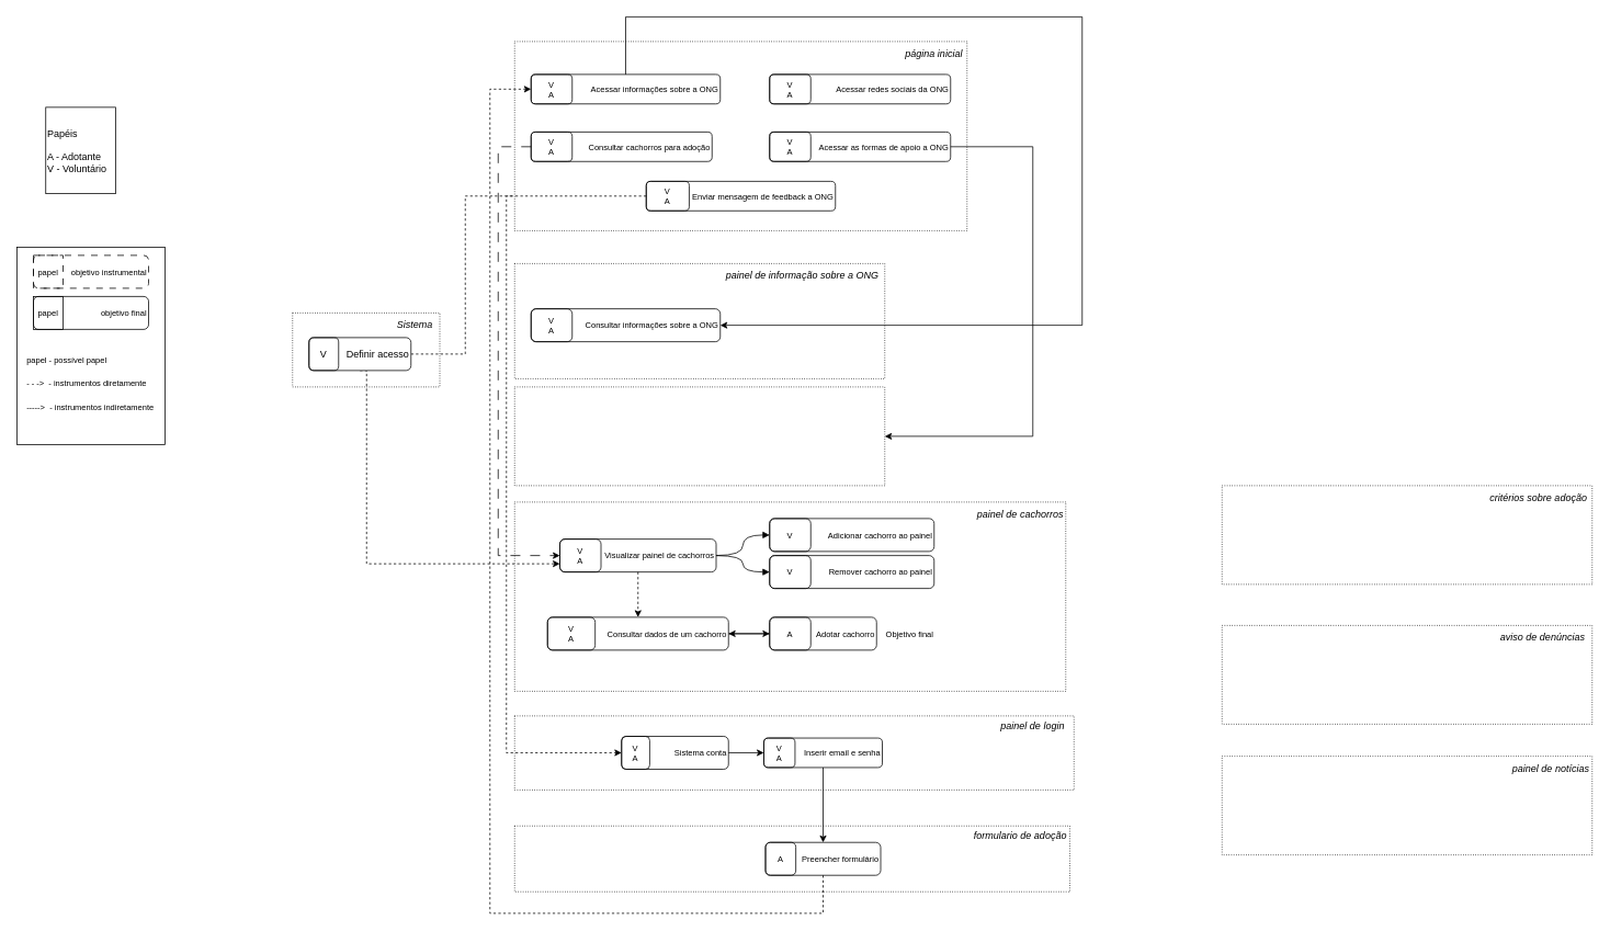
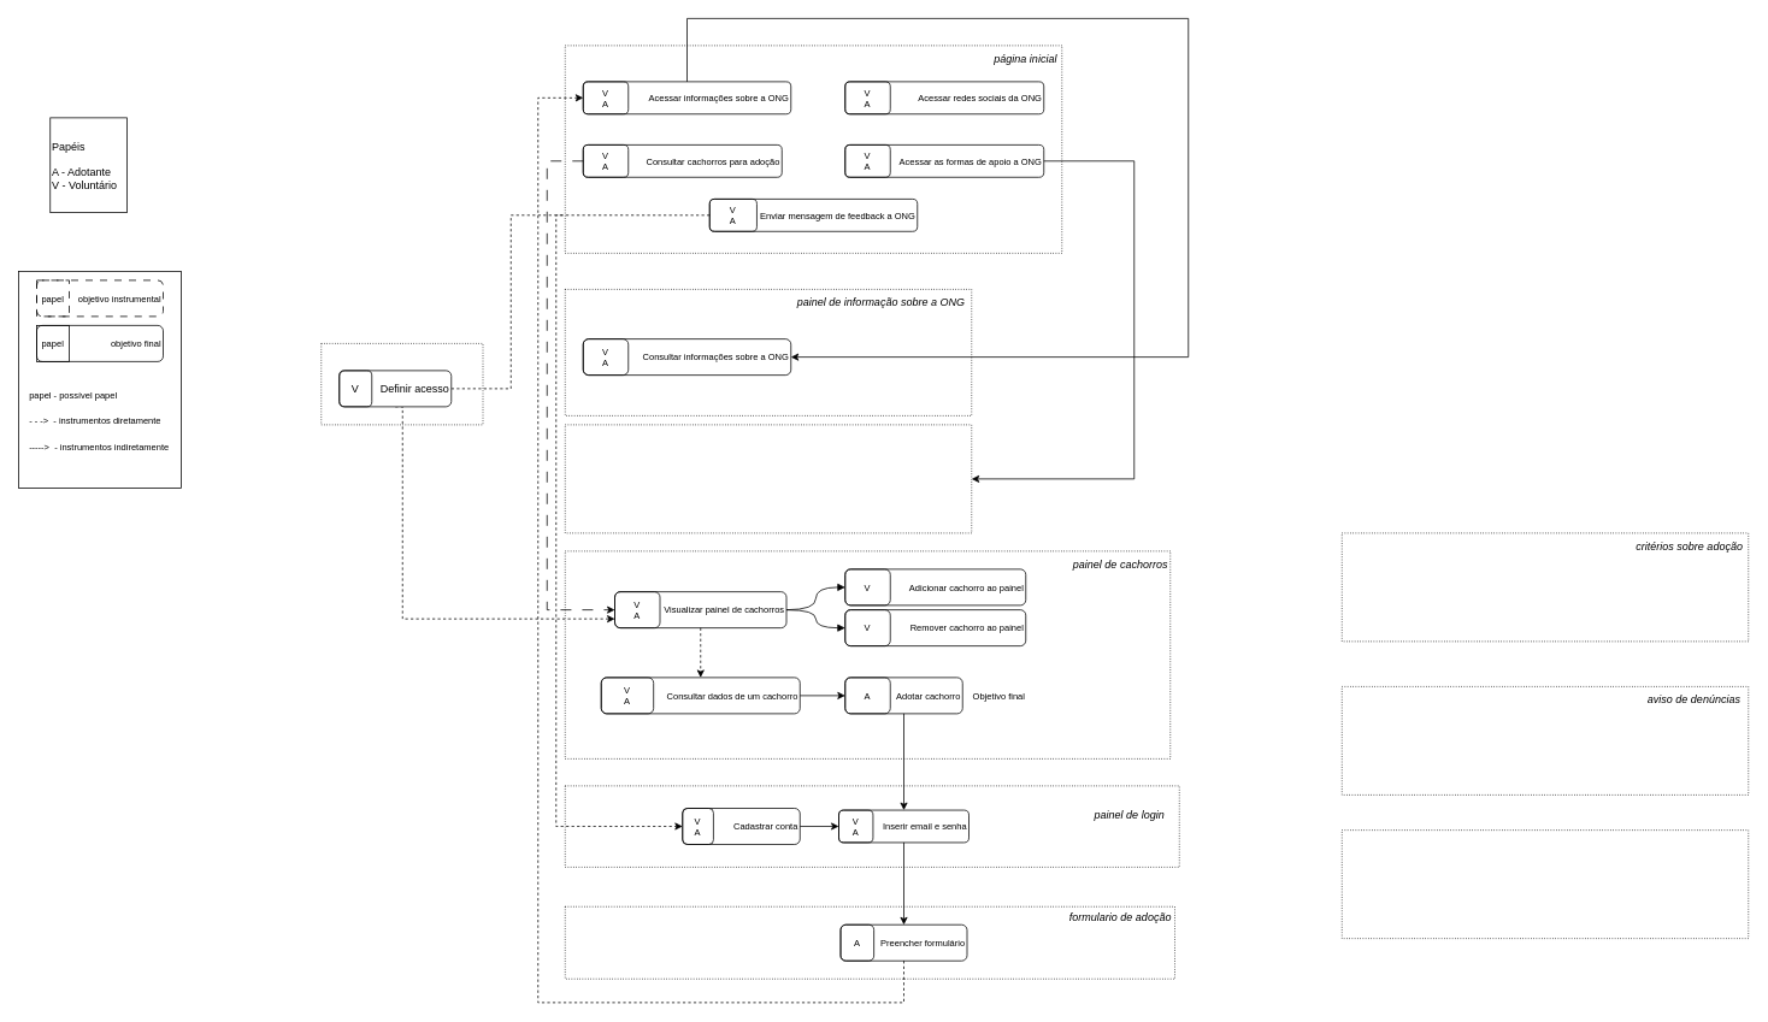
  <mxCell id="0" />
  <mxCell id="1" parent="0" />
  <mxCell id="2" value="" style="rounded=0;whiteSpace=wrap;html=1;dashed=1;dashPattern=1 2;" parent="1" vertex="1"><mxGeometry x="625" y="470" width="450" height="120" as="geometry" /></mxCell>
  <mxCell id="3" value="" style="rounded=0;whiteSpace=wrap;html=1;dashed=1;dashPattern=1 2;movable=1;resizable=1;rotatable=1;deletable=1;editable=1;locked=0;connectable=1;" parent="1" vertex="1"><mxGeometry x="625" y="320" width="450" height="140" as="geometry" /></mxCell>
  <mxCell id="4" value="" style="rounded=0;whiteSpace=wrap;html=1;dashed=1;dashPattern=1 2;movable=1;resizable=1;rotatable=1;deletable=1;editable=1;locked=0;connectable=1;" parent="1" vertex="1"><mxGeometry x="625" y="610" width="670" height="230" as="geometry" /></mxCell>
  <mxCell id="5" value="Papéis&lt;br&gt;&lt;br&gt;A - Adotante&lt;br&gt;V - Voluntário" style="rounded=0;whiteSpace=wrap;html=1;align=left;" parent="1" vertex="1"><mxGeometry x="55" y="130" width="85" height="105" as="geometry" /></mxCell>
  <mxCell id="6" value="" style="rounded=0;whiteSpace=wrap;html=1;dashed=1;dashPattern=1 2;" parent="1" vertex="1"><mxGeometry x="355" y="380" width="179" height="90" as="geometry" /></mxCell>
  <mxCell id="7" style="edgeStyle=orthogonalEdgeStyle;rounded=0;orthogonalLoop=1;jettySize=auto;html=1;dashed=1;entryX=0;entryY=0.75;entryDx=0;entryDy=0;exitX=0.5;exitY=1;exitDx=0;exitDy=0;" parent="1" source="9" target="45" edge="1"><mxGeometry relative="1" as="geometry"><mxPoint x="485" y="740" as="targetPoint" /><mxPoint x="435" y="520" as="sourcePoint" /><Array as="points"><mxPoint x="445" y="450" /><mxPoint x="445" y="685" /></Array></mxGeometry></mxCell>
  <mxCell id="8" style="edgeStyle=orthogonalEdgeStyle;rounded=0;orthogonalLoop=1;jettySize=auto;html=1;exitX=1;exitY=0.5;exitDx=0;exitDy=0;entryX=0;entryY=0.5;entryDx=0;entryDy=0;dashed=1;" parent="1" source="9" target="79" edge="1"><mxGeometry relative="1" as="geometry"><Array as="points"><mxPoint x="565" y="430" /><mxPoint x="565" y="238" /></Array></mxGeometry></mxCell>
  <mxCell id="9" value="Definir acesso" style="rounded=1;whiteSpace=wrap;html=1;arcSize=15;align=right;" parent="1" vertex="1"><mxGeometry x="375" y="410" width="124" height="40" as="geometry" /></mxCell>
  <mxCell id="10" value="V" style="text;html=1;align=center;verticalAlign=middle;whiteSpace=wrap;rounded=1;strokeColor=default;" parent="1" vertex="1"><mxGeometry x="375" y="410" width="36" height="40" as="geometry" /></mxCell>
- <mxCell id="11" value="Sistema" style="text;html=1;align=center;verticalAlign=middle;whiteSpace=wrap;rounded=0;fontStyle=2" parent="1" vertex="1"><mxGeometry x="474" y="380" width="60" height="30" as="geometry" /></mxCell>
  <mxCell id="12" value="" style="rounded=0;whiteSpace=wrap;html=1;" parent="1" vertex="1"><mxGeometry x="20" y="300" width="180" height="240" as="geometry" /></mxCell>
  <mxCell id="13" value="&lt;font style=&quot;font-size: 10px;&quot;&gt;objetivo instrumental&lt;/font&gt;" style="rounded=1;whiteSpace=wrap;html=1;arcSize=15;align=right;dashed=1;dashPattern=8 8;" parent="1" vertex="1"><mxGeometry x="40" y="310" width="140" height="40" as="geometry" /></mxCell>
  <mxCell id="14" value="&lt;font style=&quot;font-size: 10px;&quot;&gt;papel&lt;/font&gt;" style="text;html=1;align=center;verticalAlign=middle;whiteSpace=wrap;rounded=0;strokeColor=default;dashed=1;dashPattern=8 8;" parent="1" vertex="1"><mxGeometry x="40" y="310" width="36" height="40" as="geometry" /></mxCell>
  <mxCell id="15" value="&lt;font style=&quot;font-size: 10px;&quot;&gt;objetivo final&lt;/font&gt;" style="rounded=1;whiteSpace=wrap;html=1;arcSize=15;align=right;" parent="1" vertex="1"><mxGeometry x="40" y="360" width="140" height="40" as="geometry" /></mxCell>
  <mxCell id="16" value="&lt;font style=&quot;font-size: 10px;&quot;&gt;papel&lt;/font&gt;" style="text;html=1;align=center;verticalAlign=middle;whiteSpace=wrap;rounded=0;strokeColor=default;" parent="1" vertex="1"><mxGeometry x="40" y="360" width="36" height="40" as="geometry" /></mxCell>
  <mxCell id="17" value="&lt;font style=&quot;font-size: 10px;&quot;&gt;papel - possível papel&lt;br&gt;&lt;br&gt;- - -&amp;gt;&amp;nbsp; - instrumentos diretamente&lt;br&gt;&lt;br&gt;-----&amp;gt;&amp;nbsp; - instrumentos indiretamente&lt;/font&gt;" style="text;html=1;align=left;verticalAlign=middle;whiteSpace=wrap;rounded=0;" parent="1" vertex="1"><mxGeometry x="30" y="410" width="160" height="110" as="geometry" /></mxCell>
  <mxCell id="18" value="" style="rounded=0;whiteSpace=wrap;html=1;dashed=1;dashPattern=1 2;movable=1;resizable=1;rotatable=1;deletable=1;editable=1;locked=0;connectable=1;" parent="1" vertex="1"><mxGeometry x="625" y="50" width="550" height="230" as="geometry" /></mxCell>
  <mxCell id="19" value="&lt;i&gt;página inicial&lt;/i&gt;" style="text;html=1;align=center;verticalAlign=middle;whiteSpace=wrap;rounded=0;movable=1;resizable=1;rotatable=1;deletable=1;editable=1;locked=0;connectable=1;" parent="1" vertex="1"><mxGeometry x="1095" y="50" width="80" height="30" as="geometry" /></mxCell>
  <mxCell id="20" value="" style="rounded=0;whiteSpace=wrap;html=1;dashed=1;dashPattern=1 2;" parent="1" vertex="1"><mxGeometry x="1485" y="590" width="450" height="120" as="geometry" /></mxCell>
  <mxCell id="21" value="&lt;i&gt;critérios sobre adoção&lt;/i&gt;" style="text;html=1;align=center;verticalAlign=middle;whiteSpace=wrap;rounded=0;" parent="1" vertex="1"><mxGeometry x="1805" y="590" width="130" height="30" as="geometry" /></mxCell>
  <mxCell id="22" value="" style="rounded=0;whiteSpace=wrap;html=1;dashed=1;dashPattern=1 2;" parent="1" vertex="1"><mxGeometry x="1485" y="919" width="450" height="120" as="geometry" /></mxCell>
- <mxCell id="23" value="&lt;i&gt;painel de notícias&lt;/i&gt;" style="text;html=1;align=center;verticalAlign=middle;whiteSpace=wrap;rounded=0;" parent="1" vertex="1"><mxGeometry x="1835" y="919" width="100" height="30" as="geometry" /></mxCell>
  <mxCell id="24" value="" style="rounded=0;whiteSpace=wrap;html=1;dashed=1;dashPattern=1 2;" parent="1" vertex="1"><mxGeometry x="1485" y="760" width="450" height="120" as="geometry" /></mxCell>
  <mxCell id="25" value="&lt;i&gt;aviso de denúncias&lt;/i&gt;" style="text;html=1;align=center;verticalAlign=middle;whiteSpace=wrap;rounded=0;" parent="1" vertex="1"><mxGeometry x="1815" y="760" width="120" height="30" as="geometry" /></mxCell>
  <mxCell id="26" value="&lt;i&gt;painel de cachorros&lt;/i&gt;" style="text;html=1;align=center;verticalAlign=middle;whiteSpace=wrap;rounded=0;movable=1;resizable=1;rotatable=1;deletable=1;editable=1;locked=0;connectable=1;" parent="1" vertex="1"><mxGeometry x="1185" y="610" width="110" height="30" as="geometry" /></mxCell>
  <mxCell id="27" value="Objetivo final" style="text;html=1;align=center;verticalAlign=middle;resizable=0;points=[];autosize=1;strokeColor=none;fillColor=none;fontSize=10;" parent="1" vertex="1"><mxGeometry x="1065" y="755" width="80" height="30" as="geometry" /></mxCell>
  <mxCell id="28" value="Consultar informações sobre a ONG" style="rounded=1;whiteSpace=wrap;html=1;arcSize=15;align=right;fontSize=10;" parent="1" vertex="1"><mxGeometry x="645" y="375" width="230" height="40" as="geometry" /></mxCell>
  <mxCell id="29" value="V&lt;br&gt;&lt;div&gt;A&lt;/div&gt;" style="text;html=1;align=center;verticalAlign=middle;whiteSpace=wrap;rounded=1;strokeColor=default;fontSize=10;" parent="1" vertex="1"><mxGeometry x="645" y="375" width="50" height="40" as="geometry" /></mxCell>
  <mxCell id="30" value="&lt;i&gt;painel de informação sobre a ONG&lt;/i&gt;" style="text;html=1;align=center;verticalAlign=middle;whiteSpace=wrap;rounded=0;movable=1;resizable=1;rotatable=1;deletable=1;editable=1;locked=0;connectable=1;" parent="1" vertex="1"><mxGeometry x="875" y="320" width="200" height="30" as="geometry" /></mxCell>
  <mxCell id="31" value="" style="group" parent="1" connectable="0" vertex="1"><mxGeometry x="665" y="750" width="220" height="40" as="geometry" /></mxCell>
  <mxCell id="32" value="Consultar dados de um cachorro" style="rounded=1;whiteSpace=wrap;html=1;arcSize=15;align=right;fontSize=10;" parent="31" vertex="1"><mxGeometry width="220" height="40" as="geometry" /></mxCell>
  <mxCell id="33" value="V&lt;br&gt;&lt;div&gt;A&lt;/div&gt;" style="text;html=1;align=center;verticalAlign=middle;whiteSpace=wrap;rounded=1;strokeColor=default;fontSize=10;" parent="31" vertex="1"><mxGeometry width="57.895" height="40" as="geometry" /></mxCell>
  <mxCell id="34" value="" style="group" parent="1" connectable="0" vertex="1"><mxGeometry x="935" y="630" width="200" height="40" as="geometry" /></mxCell>
  <mxCell id="35" value="Adicionar cachorro ao painel" style="rounded=1;whiteSpace=wrap;html=1;arcSize=15;align=right;fontSize=10;" parent="34" vertex="1"><mxGeometry width="200" height="40" as="geometry" /></mxCell>
  <mxCell id="36" value="V" style="text;html=1;align=center;verticalAlign=middle;whiteSpace=wrap;rounded=1;strokeColor=default;fontSize=10;" parent="34" vertex="1"><mxGeometry width="50" height="40" as="geometry" /></mxCell>
  <mxCell id="37" value="" style="group" parent="1" connectable="0" vertex="1"><mxGeometry x="935" y="675" width="200" height="40" as="geometry" /></mxCell>
  <mxCell id="38" value="Remover cachorro ao painel" style="rounded=1;whiteSpace=wrap;html=1;arcSize=15;align=right;fontSize=10;" parent="37" vertex="1"><mxGeometry width="200" height="40" as="geometry" /></mxCell>
  <mxCell id="39" value="V" style="text;html=1;align=center;verticalAlign=middle;whiteSpace=wrap;rounded=1;strokeColor=default;fontSize=10;" parent="37" vertex="1"><mxGeometry width="50" height="40" as="geometry" /></mxCell>
  <mxCell id="40" value="" style="group" parent="1" connectable="0" vertex="1"><mxGeometry x="935" y="750" width="130" height="40" as="geometry" /></mxCell>
  <mxCell id="41" value="Adotar cachorro" style="rounded=1;whiteSpace=wrap;html=1;arcSize=15;align=right;fontSize=10;" parent="40" vertex="1"><mxGeometry width="130" height="40" as="geometry" /></mxCell>
  <mxCell id="42" value="A" style="text;html=1;align=center;verticalAlign=middle;whiteSpace=wrap;rounded=1;strokeColor=default;fontSize=10;" parent="40" vertex="1"><mxGeometry width="50" height="40" as="geometry" /></mxCell>
  <mxCell id="43" value="" style="group" parent="1" connectable="0" vertex="1"><mxGeometry x="680" y="655" width="190" height="40" as="geometry" /></mxCell>
  <mxCell id="44" value="Visualizar painel de cachorros" style="rounded=1;whiteSpace=wrap;html=1;arcSize=15;align=right;fontSize=10;" parent="43" vertex="1"><mxGeometry width="190" height="40" as="geometry" /></mxCell>
  <mxCell id="45" value="V&lt;br&gt;&lt;div&gt;A&lt;/div&gt;" style="text;html=1;align=center;verticalAlign=middle;whiteSpace=wrap;rounded=1;strokeColor=default;fontSize=10;" parent="43" vertex="1"><mxGeometry width="50" height="40" as="geometry" /></mxCell>
  <mxCell id="46" style="edgeStyle=orthogonalEdgeStyle;rounded=0;orthogonalLoop=1;jettySize=auto;html=1;entryX=0;entryY=0.5;entryDx=0;entryDy=0;curved=1;endArrow=block;endFill=1;" parent="1" source="44" target="36" edge="1"><mxGeometry relative="1" as="geometry" /></mxCell>
  <mxCell id="47" style="edgeStyle=orthogonalEdgeStyle;rounded=0;orthogonalLoop=1;jettySize=auto;html=1;exitX=1;exitY=0.5;exitDx=0;exitDy=0;entryX=0;entryY=0.5;entryDx=0;entryDy=0;curved=1;strokeColor=default;endArrow=block;endFill=1;" parent="1" source="44" target="39" edge="1"><mxGeometry relative="1" as="geometry" /></mxCell>
  <mxCell id="48" style="edgeStyle=orthogonalEdgeStyle;rounded=0;orthogonalLoop=1;jettySize=auto;html=1;entryX=0;entryY=0.5;entryDx=0;entryDy=0;exitX=1;exitY=0.5;exitDx=0;exitDy=0;" parent="1" source="32" target="42" edge="1"><mxGeometry relative="1" as="geometry"><mxPoint x="855" y="870" as="sourcePoint" /><Array as="points" /></mxGeometry></mxCell>
  <mxCell id="49" style="edgeStyle=orthogonalEdgeStyle;rounded=0;orthogonalLoop=1;jettySize=auto;html=1;entryX=0.5;entryY=0;entryDx=0;entryDy=0;dashed=1;" parent="1" source="44" target="32" edge="1"><mxGeometry relative="1" as="geometry" /></mxCell>
  <mxCell id="50" value="" style="rounded=0;whiteSpace=wrap;html=1;dashed=1;dashPattern=1 2;movable=1;resizable=1;rotatable=1;deletable=1;editable=1;locked=0;connectable=1;" parent="1" vertex="1"><mxGeometry x="625" y="870" width="680" height="90" as="geometry" /></mxCell>
- <mxCell id="51" value="&lt;i&gt;painel de login&lt;/i&gt;" style="text;html=1;align=center;verticalAlign=middle;whiteSpace=wrap;rounded=0;movable=1;resizable=1;rotatable=1;deletable=1;editable=1;locked=0;connectable=1;" parent="1" vertex="1"><mxGeometry x="1210" y="870" width="90" height="26.9" as="geometry" /></mxCell>
+ <mxCell id="51" value="&lt;i&gt;painel de login&lt;/i&gt;" style="text;html=1;align=center;verticalAlign=middle;whiteSpace=wrap;rounded=0;movable=1;resizable=1;rotatable=1;deletable=1;editable=1;locked=0;connectable=1;" parent="1" vertex="1"><mxGeometry x="1205" y="890" width="90" height="26.9" as="geometry" /></mxCell>
  <mxCell id="52" value="" style="group" parent="1" connectable="0" vertex="1"><mxGeometry x="755" y="894.83" width="130" height="40" as="geometry" /></mxCell>
- <mxCell id="53" value="Sistema conta" style="rounded=1;whiteSpace=wrap;html=1;arcSize=15;align=right;fontSize=10;" parent="52" vertex="1"><mxGeometry width="130" height="40" as="geometry" /></mxCell>
+ <mxCell id="53" value="Cadastrar conta" style="rounded=1;whiteSpace=wrap;html=1;arcSize=15;align=right;fontSize=10;" parent="52" vertex="1"><mxGeometry width="130" height="40" as="geometry" /></mxCell>
  <mxCell id="54" value="V&lt;br&gt;&lt;div&gt;A&lt;/div&gt;" style="text;html=1;align=center;verticalAlign=middle;whiteSpace=wrap;rounded=1;strokeColor=default;fontSize=10;" parent="52" vertex="1"><mxGeometry width="34.211" height="40" as="geometry" /></mxCell>
  <mxCell id="55" value="" style="group" parent="1" connectable="0" vertex="1"><mxGeometry x="928" y="896.901" width="144" height="35.862" as="geometry" /></mxCell>
  <mxCell id="56" value="Inserir email e senha" style="rounded=1;whiteSpace=wrap;html=1;arcSize=15;align=right;fontSize=10;" parent="55" vertex="1"><mxGeometry width="144" height="35.862" as="geometry" /></mxCell>
  <mxCell id="57" value="V&lt;br&gt;&lt;div&gt;A&lt;/div&gt;" style="text;html=1;align=center;verticalAlign=middle;whiteSpace=wrap;rounded=1;strokeColor=default;fontSize=10;" parent="55" vertex="1"><mxGeometry width="37.895" height="35.862" as="geometry" /></mxCell>
  <mxCell id="58" style="edgeStyle=orthogonalEdgeStyle;rounded=0;orthogonalLoop=1;jettySize=auto;html=1;entryX=0;entryY=0.5;entryDx=0;entryDy=0;" parent="1" source="53" target="57" edge="1"><mxGeometry relative="1" as="geometry" /></mxCell>
- <mxCell id="59" style="edgeStyle=orthogonalEdgeStyle;rounded=0;orthogonalLoop=1;jettySize=auto;html=1;" parent="1" source="41" target="32" edge="1"><mxGeometry relative="1" as="geometry" /></mxCell>
+ <mxCell id="59" style="edgeStyle=orthogonalEdgeStyle;rounded=0;orthogonalLoop=1;jettySize=auto;html=1;entryX=0.5;entryY=0;entryDx=0;entryDy=0;" parent="1" source="41" target="56" edge="1"><mxGeometry relative="1" as="geometry" /></mxCell>
  <mxCell id="60" value="" style="group" parent="1" connectable="0" vertex="1"><mxGeometry x="930" y="1023.79" width="370" height="60" as="geometry" /></mxCell>
  <mxCell id="61" value="" style="rounded=0;whiteSpace=wrap;html=1;dashed=1;dashPattern=1 2;" parent="60" vertex="1"><mxGeometry x="-305" y="-20" width="675" height="80" as="geometry" /></mxCell>
  <mxCell id="62" value="Preencher formulário" style="rounded=1;whiteSpace=wrap;html=1;arcSize=15;align=right;fontSize=10;" parent="60" vertex="1"><mxGeometry width="140" height="40" as="geometry" /></mxCell>
  <mxCell id="63" value="A" style="text;html=1;align=center;verticalAlign=middle;whiteSpace=wrap;rounded=1;strokeColor=default;fontSize=10;" parent="60" vertex="1"><mxGeometry width="36.842" height="40" as="geometry" /></mxCell>
  <mxCell id="64" value="&lt;i&gt;formulario de adoção&lt;/i&gt;" style="text;html=1;align=center;verticalAlign=middle;whiteSpace=wrap;rounded=0;" parent="60" vertex="1"><mxGeometry x="250.4" y="-20" width="119.6" height="23.793" as="geometry" /></mxCell>
  <mxCell id="65" style="edgeStyle=orthogonalEdgeStyle;rounded=0;orthogonalLoop=1;jettySize=auto;html=1;exitX=0.5;exitY=1;exitDx=0;exitDy=0;entryX=0.5;entryY=0;entryDx=0;entryDy=0;" parent="1" source="56" target="62" edge="1"><mxGeometry relative="1" as="geometry" /></mxCell>
  <mxCell id="66" style="edgeStyle=orthogonalEdgeStyle;rounded=0;orthogonalLoop=1;jettySize=auto;html=1;dashed=1;exitX=0.5;exitY=1;exitDx=0;exitDy=0;entryX=0;entryY=0.5;entryDx=0;entryDy=0;" parent="1" source="62" target="69" edge="1"><mxGeometry relative="1" as="geometry"><Array as="points"><mxPoint x="1000" y="1110" /><mxPoint x="595" y="1110" /><mxPoint x="595" y="108" /></Array><mxPoint x="575" y="30" as="targetPoint" /></mxGeometry></mxCell>
  <mxCell id="67" value="" style="group" parent="1" connectable="0" vertex="1"><mxGeometry x="645" y="90" width="230" height="35.86" as="geometry" /></mxCell>
  <mxCell id="68" value="Acessar informações sobre a ONG" style="rounded=1;whiteSpace=wrap;html=1;arcSize=15;align=right;fontSize=10;" parent="67" vertex="1"><mxGeometry width="230.0" height="35.86" as="geometry" /></mxCell>
  <mxCell id="69" value="V&lt;br&gt;&lt;div&gt;A&lt;/div&gt;" style="text;html=1;align=center;verticalAlign=middle;whiteSpace=wrap;rounded=1;strokeColor=default;fontSize=10;" parent="67" vertex="1"><mxGeometry width="50" height="35.86" as="geometry" /></mxCell>
  <mxCell id="70" value="" style="group" parent="1" connectable="0" vertex="1"><mxGeometry x="645" y="160" width="220" height="35.86" as="geometry" /></mxCell>
  <mxCell id="71" value="Consultar cachorros para adoção" style="rounded=1;whiteSpace=wrap;html=1;arcSize=15;align=right;fontSize=10;" parent="70" vertex="1"><mxGeometry width="220.0" height="35.86" as="geometry" /></mxCell>
  <mxCell id="72" value="V&lt;br&gt;&lt;div&gt;A&lt;/div&gt;" style="text;html=1;align=center;verticalAlign=middle;whiteSpace=wrap;rounded=1;strokeColor=default;fontSize=10;" parent="70" vertex="1"><mxGeometry width="50" height="35.86" as="geometry" /></mxCell>
  <mxCell id="73" style="edgeStyle=orthogonalEdgeStyle;rounded=0;orthogonalLoop=1;jettySize=auto;html=1;entryX=0;entryY=0.5;entryDx=0;entryDy=0;exitX=0;exitY=0.5;exitDx=0;exitDy=0;dashed=1;dashPattern=12 12;" parent="1" source="72" target="45" edge="1"><mxGeometry relative="1" as="geometry"><Array as="points"><mxPoint x="605" y="178" /><mxPoint x="605" y="675" /></Array></mxGeometry></mxCell>
  <mxCell id="74" value="" style="group" parent="1" connectable="0" vertex="1"><mxGeometry x="935" y="90" width="220" height="35.86" as="geometry" /></mxCell>
  <mxCell id="75" value="Acessar redes sociais da ONG" style="rounded=1;whiteSpace=wrap;html=1;arcSize=15;align=right;fontSize=10;" parent="74" vertex="1"><mxGeometry width="220.0" height="35.86" as="geometry" /></mxCell>
  <mxCell id="76" value="V&lt;br&gt;&lt;div&gt;A&lt;/div&gt;" style="text;html=1;align=center;verticalAlign=middle;whiteSpace=wrap;rounded=1;strokeColor=default;fontSize=10;" parent="74" vertex="1"><mxGeometry width="50" height="35.86" as="geometry" /></mxCell>
  <mxCell id="77" value="" style="group" parent="1" connectable="0" vertex="1"><mxGeometry x="785" y="220" width="230" height="35.86" as="geometry" /></mxCell>
  <mxCell id="78" value="Enviar mensagem de feedback a ONG" style="rounded=1;whiteSpace=wrap;html=1;arcSize=15;align=right;fontSize=10;" parent="77" vertex="1"><mxGeometry width="230" height="35.86" as="geometry" /></mxCell>
  <mxCell id="79" value="V&lt;br&gt;&lt;div&gt;A&lt;/div&gt;" style="text;html=1;align=center;verticalAlign=middle;whiteSpace=wrap;rounded=1;strokeColor=default;fontSize=10;" parent="77" vertex="1"><mxGeometry width="52.273" height="35.86" as="geometry" /></mxCell>
  <mxCell id="80" style="edgeStyle=orthogonalEdgeStyle;rounded=0;orthogonalLoop=1;jettySize=auto;html=1;exitX=0;exitY=0.5;exitDx=0;exitDy=0;entryX=0;entryY=0.5;entryDx=0;entryDy=0;dashed=1;" parent="1" source="79" target="54" edge="1"><mxGeometry relative="1" as="geometry"><Array as="points"><mxPoint x="615" y="238" /><mxPoint x="615" y="915" /></Array></mxGeometry></mxCell>
  <mxCell id="81" value="" style="group" parent="1" connectable="0" vertex="1"><mxGeometry x="935" y="160" width="220" height="35.86" as="geometry" /></mxCell>
  <mxCell id="82" value="Acessar as formas de apoio a ONG" style="rounded=1;whiteSpace=wrap;html=1;arcSize=15;align=right;fontSize=10;" parent="81" vertex="1"><mxGeometry width="220.0" height="35.86" as="geometry" /></mxCell>
  <mxCell id="83" value="V&lt;br&gt;&lt;div&gt;A&lt;/div&gt;" style="text;html=1;align=center;verticalAlign=middle;whiteSpace=wrap;rounded=1;strokeColor=default;fontSize=10;" parent="81" vertex="1"><mxGeometry width="50" height="35.86" as="geometry" /></mxCell>
  <mxCell id="84" style="edgeStyle=orthogonalEdgeStyle;rounded=0;orthogonalLoop=1;jettySize=auto;html=1;exitX=1;exitY=0.5;exitDx=0;exitDy=0;entryX=1;entryY=0.5;entryDx=0;entryDy=0;" parent="1" source="82" target="2" edge="1"><mxGeometry relative="1" as="geometry"><Array as="points"><mxPoint x="1255" y="178" /><mxPoint x="1255" y="530" /></Array></mxGeometry></mxCell>
  <mxCell id="85" style="edgeStyle=orthogonalEdgeStyle;rounded=0;orthogonalLoop=1;jettySize=auto;html=1;exitX=0.5;exitY=0;exitDx=0;exitDy=0;entryX=1;entryY=0.5;entryDx=0;entryDy=0;" parent="1" source="68" target="28" edge="1"><mxGeometry relative="1" as="geometry"><Array as="points"><mxPoint x="760" y="20" /><mxPoint x="1315" y="20" /><mxPoint x="1315" y="395" /></Array></mxGeometry></mxCell>
